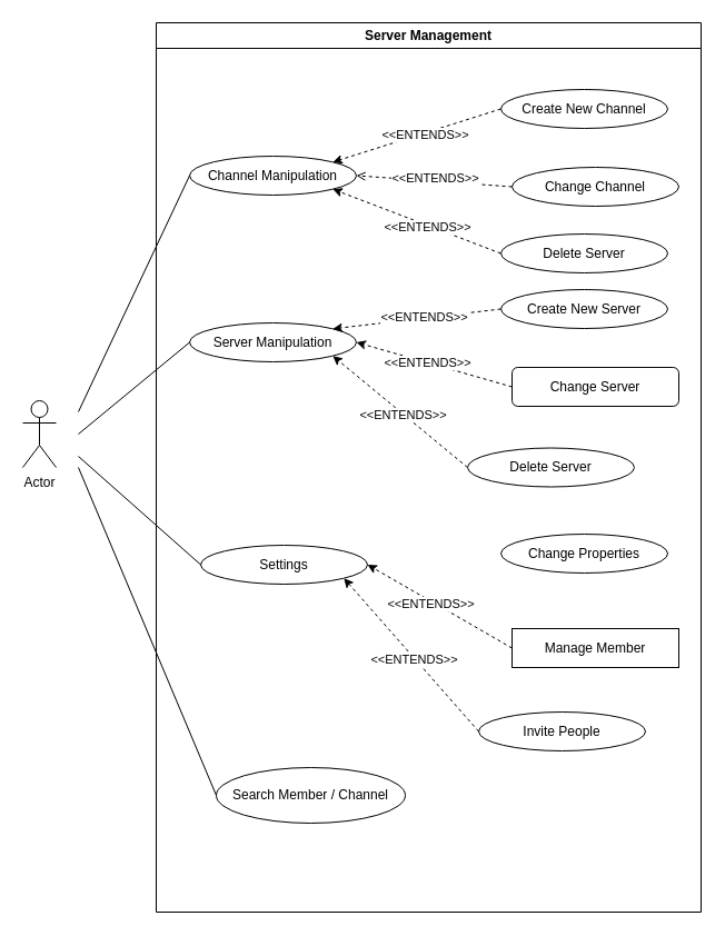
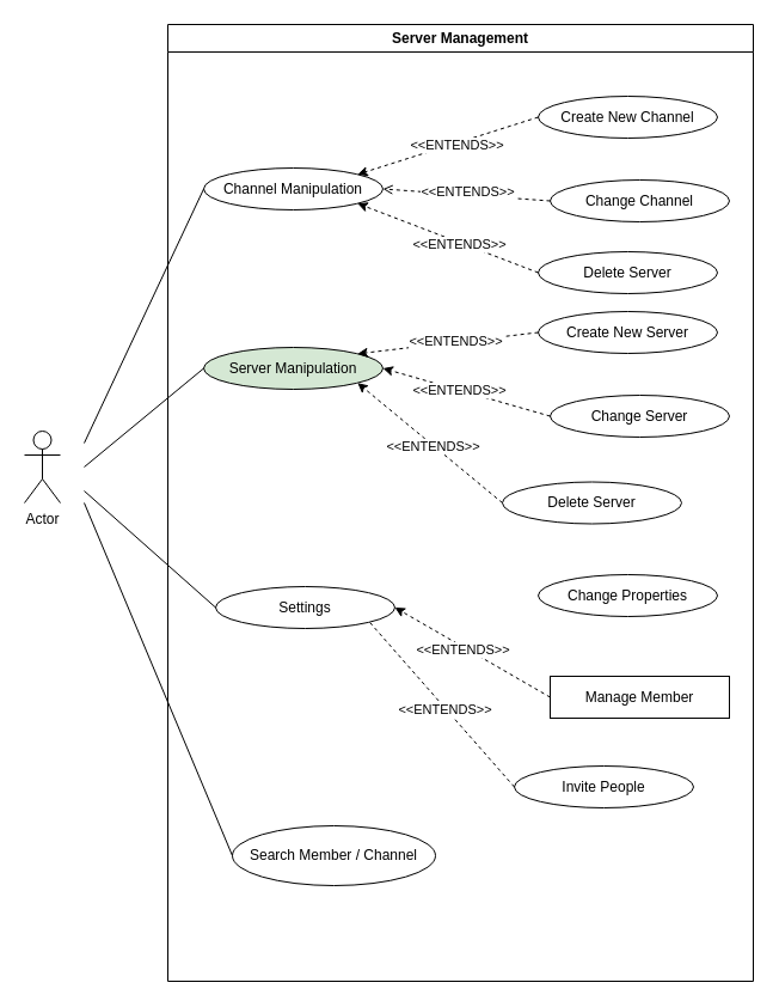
  <mxCell id="0" />
  <mxCell id="1" parent="0" />
  <mxCell id="2" value="Server Management" style="swimlane;whiteSpace=wrap;html=1;" parent="1" vertex="1"><mxGeometry x="140" y="20" width="490" height="800" as="geometry" /></mxCell>
  <mxCell id="3" value="Channel Manipulation" style="ellipse;whiteSpace=wrap;html=1;" vertex="1" parent="2"><mxGeometry x="30" y="120" width="150" height="35" as="geometry" /></mxCell>
- <mxCell id="4" value="Server Manipulation" style="ellipse;whiteSpace=wrap;html=1;" vertex="1" parent="2"><mxGeometry x="30" y="270" width="150" height="35" as="geometry" /></mxCell>
+ <mxCell id="4" value="Server Manipulation" style="ellipse;whiteSpace=wrap;html=1;fillColor=#d5e8d4;" vertex="1" parent="2"><mxGeometry x="30" y="270" width="150" height="35" as="geometry" /></mxCell>
  <mxCell id="5" value="Settings" style="ellipse;whiteSpace=wrap;html=1;" vertex="1" parent="2"><mxGeometry x="40" y="470" width="150" height="35" as="geometry" /></mxCell>
  <mxCell id="6" value="Create New Channel" style="ellipse;whiteSpace=wrap;html=1;" vertex="1" parent="2"><mxGeometry x="310" y="60" width="150" height="35" as="geometry" /></mxCell>
  <mxCell id="7" value="Change Channel" style="ellipse;whiteSpace=wrap;html=1;" vertex="1" parent="2"><mxGeometry x="320" y="130" width="150" height="35" as="geometry" /></mxCell>
  <mxCell id="8" value="Create New Server" style="ellipse;whiteSpace=wrap;html=1;" vertex="1" parent="2"><mxGeometry x="310" y="240" width="150" height="35" as="geometry" /></mxCell>
- <mxCell id="9" value="Change Server" style="whiteSpace=wrap;html=1;rounded=1;" vertex="1" parent="2"><mxGeometry x="320" y="310" width="150" height="35" as="geometry" /></mxCell>
+ <mxCell id="9" value="Change Server" style="ellipse;whiteSpace=wrap;html=1;" vertex="1" parent="2"><mxGeometry x="320" y="310" width="150" height="35" as="geometry" /></mxCell>
  <mxCell id="10" value="Delete Server" style="ellipse;whiteSpace=wrap;html=1;" vertex="1" parent="2"><mxGeometry x="310" y="190" width="150" height="35" as="geometry" /></mxCell>
  <mxCell id="11" value="Delete Server" style="ellipse;whiteSpace=wrap;html=1;" vertex="1" parent="2"><mxGeometry x="280" y="382.5" width="150" height="35" as="geometry" /></mxCell>
  <mxCell id="12" value="Change Properties" style="ellipse;whiteSpace=wrap;html=1;" vertex="1" parent="2"><mxGeometry x="310" y="460" width="150" height="35" as="geometry" /></mxCell>
  <mxCell id="13" value="Manage Member" style="whiteSpace=wrap;html=1;rounded=0;" vertex="1" parent="2"><mxGeometry x="320" y="545" width="150" height="35" as="geometry" /></mxCell>
  <mxCell id="14" value="Invite People" style="ellipse;whiteSpace=wrap;html=1;" vertex="1" parent="2"><mxGeometry x="290" y="620" width="150" height="35" as="geometry" /></mxCell>
  <mxCell id="15" value="Search Member / Channel" style="ellipse;whiteSpace=wrap;html=1;" vertex="1" parent="2"><mxGeometry x="54" y="670" width="170" height="50" as="geometry" /></mxCell>
  <mxCell id="16" value="" style="endArrow=classic;html=1;rounded=0;exitX=0;exitY=0.5;exitDx=0;exitDy=0;entryX=1;entryY=0;entryDx=0;entryDy=0;dashed=1;" edge="1" parent="2" source="6" target="3"><mxGeometry width="50" height="50" relative="1" as="geometry"><mxPoint x="200" y="280" as="sourcePoint" /><mxPoint x="250" y="230" as="targetPoint" /></mxGeometry></mxCell>
  <mxCell id="17" value="&amp;lt;&amp;lt;ENTENDS&amp;gt;&amp;gt;" style="edgeLabel;html=1;align=center;verticalAlign=middle;resizable=0;points=[];" vertex="1" connectable="0" parent="16"><mxGeometry x="-0.086" y="1" relative="1" as="geometry"><mxPoint as="offset" /></mxGeometry></mxCell>
  <mxCell id="18" value="" style="endArrow=open;html=1;rounded=0;exitX=0;exitY=0.5;exitDx=0;exitDy=0;entryX=1;entryY=0.5;entryDx=0;entryDy=0;dashed=1;" edge="1" parent="2" source="7" target="3"><mxGeometry width="50" height="50" relative="1" as="geometry"><mxPoint x="200" y="280" as="sourcePoint" /><mxPoint x="250" y="230" as="targetPoint" /></mxGeometry></mxCell>
  <mxCell id="19" value="&amp;lt;&amp;lt;ENTENDS&amp;gt;&amp;gt;" style="edgeLabel;html=1;align=center;verticalAlign=middle;resizable=0;points=[];" vertex="1" connectable="0" parent="18"><mxGeometry y="-3" relative="1" as="geometry"><mxPoint as="offset" /></mxGeometry></mxCell>
  <mxCell id="20" value="" style="endArrow=classic;html=1;rounded=0;exitX=0;exitY=0.5;exitDx=0;exitDy=0;entryX=1;entryY=1;entryDx=0;entryDy=0;dashed=1;" edge="1" parent="2" source="10" target="3"><mxGeometry width="50" height="50" relative="1" as="geometry"><mxPoint x="200" y="280" as="sourcePoint" /><mxPoint x="250" y="230" as="targetPoint" /></mxGeometry></mxCell>
  <mxCell id="21" value="&amp;lt;&amp;lt;ENTENDS&amp;gt;&amp;gt;" style="edgeLabel;html=1;align=center;verticalAlign=middle;resizable=0;points=[];" vertex="1" connectable="0" parent="20"><mxGeometry x="-0.116" y="2" relative="1" as="geometry"><mxPoint x="1" as="offset" /></mxGeometry></mxCell>
  <mxCell id="22" value="" style="endArrow=classic;html=1;rounded=0;exitX=0;exitY=0.5;exitDx=0;exitDy=0;entryX=1;entryY=0;entryDx=0;entryDy=0;dashed=1;" edge="1" parent="2" source="8" target="4"><mxGeometry width="50" height="50" relative="1" as="geometry"><mxPoint x="200" y="280" as="sourcePoint" /><mxPoint x="250" y="230" as="targetPoint" /></mxGeometry></mxCell>
  <mxCell id="23" value="&amp;lt;&amp;lt;ENTENDS&amp;gt;&amp;gt;" style="edgeLabel;html=1;align=center;verticalAlign=middle;resizable=0;points=[];" vertex="1" connectable="0" parent="22"><mxGeometry x="-0.087" y="-1" relative="1" as="geometry"><mxPoint as="offset" /></mxGeometry></mxCell>
  <mxCell id="24" value="" style="endArrow=classic;html=1;rounded=0;exitX=0;exitY=0.5;exitDx=0;exitDy=0;entryX=1;entryY=0.5;entryDx=0;entryDy=0;dashed=1;" edge="1" parent="2" source="9" target="4"><mxGeometry width="50" height="50" relative="1" as="geometry"><mxPoint x="200" y="280" as="sourcePoint" /><mxPoint x="250" y="230" as="targetPoint" /></mxGeometry></mxCell>
  <mxCell id="25" value="&amp;lt;&amp;lt;ENTENDS&amp;gt;&amp;gt;" style="edgeLabel;html=1;align=center;verticalAlign=middle;resizable=0;points=[];" vertex="1" connectable="0" parent="24"><mxGeometry x="0.083" relative="1" as="geometry"><mxPoint x="-1" as="offset" /></mxGeometry></mxCell>
  <mxCell id="26" value="" style="endArrow=classic;html=1;rounded=0;exitX=0;exitY=0.5;exitDx=0;exitDy=0;entryX=1;entryY=1;entryDx=0;entryDy=0;dashed=1;" edge="1" parent="2" source="11" target="4"><mxGeometry width="50" height="50" relative="1" as="geometry"><mxPoint x="200" y="280" as="sourcePoint" /><mxPoint x="250" y="230" as="targetPoint" /></mxGeometry></mxCell>
  <mxCell id="27" value="&amp;lt;&amp;lt;ENTENDS&amp;gt;&amp;gt;" style="edgeLabel;html=1;align=center;verticalAlign=middle;resizable=0;points=[];" vertex="1" connectable="0" parent="26"><mxGeometry x="-0.048" y="1" relative="1" as="geometry"><mxPoint as="offset" /></mxGeometry></mxCell>
  <mxCell id="28" value="" style="endArrow=classic;html=1;rounded=0;exitX=0;exitY=0.5;exitDx=0;exitDy=0;entryX=1;entryY=0.5;entryDx=0;entryDy=0;dashed=1;" edge="1" parent="2" source="13" target="5"><mxGeometry width="50" height="50" relative="1" as="geometry"><mxPoint x="200" y="420" as="sourcePoint" /><mxPoint x="250" y="370" as="targetPoint" /></mxGeometry></mxCell>
  <mxCell id="29" value="&amp;lt;&amp;lt;ENTENDS&amp;gt;&amp;gt;" style="edgeLabel;html=1;align=center;verticalAlign=middle;resizable=0;points=[];" vertex="1" connectable="0" parent="28"><mxGeometry x="0.115" y="2" relative="1" as="geometry"><mxPoint as="offset" /></mxGeometry></mxCell>
- <mxCell id="30" value="" style="endArrow=classic;html=1;rounded=0;exitX=0;exitY=0.5;exitDx=0;exitDy=0;entryX=1;entryY=1;entryDx=0;entryDy=0;dashed=1;" edge="1" parent="2" source="14" target="5"><mxGeometry width="50" height="50" relative="1" as="geometry"><mxPoint x="200" y="420" as="sourcePoint" /><mxPoint x="250" y="370" as="targetPoint" /></mxGeometry></mxCell>
+ <mxCell id="30" value="" style="endArrow=none;html=1;rounded=0;exitX=0;exitY=0.5;exitDx=0;exitDy=0;entryX=1;entryY=1;entryDx=0;entryDy=0;dashed=1;" edge="1" parent="2" source="14" target="5"><mxGeometry width="50" height="50" relative="1" as="geometry"><mxPoint x="200" y="420" as="sourcePoint" /><mxPoint x="250" y="370" as="targetPoint" /></mxGeometry></mxCell>
  <mxCell id="31" value="&amp;lt;&amp;lt;ENTENDS&amp;gt;&amp;gt;" style="edgeLabel;html=1;align=center;verticalAlign=middle;resizable=0;points=[];" vertex="1" connectable="0" parent="30"><mxGeometry x="-0.05" y="1" relative="1" as="geometry"><mxPoint as="offset" /></mxGeometry></mxCell>
  <mxCell id="32" value="Actor" style="shape=umlActor;verticalLabelPosition=bottom;verticalAlign=top;html=1;" parent="1" vertex="1"><mxGeometry x="20" y="360" width="30" height="60" as="geometry" /></mxCell>
  <mxCell id="33" value="" style="endArrow=none;html=1;rounded=0;entryX=0;entryY=0.5;entryDx=0;entryDy=0;" edge="1" parent="1" target="15"><mxGeometry width="50" height="50" relative="1" as="geometry"><mxPoint x="70" y="420" as="sourcePoint" /><mxPoint x="390" y="520" as="targetPoint" /></mxGeometry></mxCell>
  <mxCell id="34" value="" style="endArrow=none;html=1;rounded=0;entryX=0;entryY=0.5;entryDx=0;entryDy=0;" edge="1" parent="1" target="5"><mxGeometry width="50" height="50" relative="1" as="geometry"><mxPoint x="70" y="410" as="sourcePoint" /><mxPoint x="390" y="520" as="targetPoint" /></mxGeometry></mxCell>
  <mxCell id="35" value="" style="endArrow=none;html=1;rounded=0;entryX=0;entryY=0.5;entryDx=0;entryDy=0;" edge="1" parent="1" target="4"><mxGeometry width="50" height="50" relative="1" as="geometry"><mxPoint x="70" y="390" as="sourcePoint" /><mxPoint x="390" y="250" as="targetPoint" /></mxGeometry></mxCell>
  <mxCell id="36" value="" style="endArrow=none;html=1;rounded=0;entryX=0;entryY=0.5;entryDx=0;entryDy=0;" edge="1" parent="1" target="3"><mxGeometry width="50" height="50" relative="1" as="geometry"><mxPoint x="70" y="370" as="sourcePoint" /><mxPoint x="390" y="250" as="targetPoint" /></mxGeometry></mxCell>
